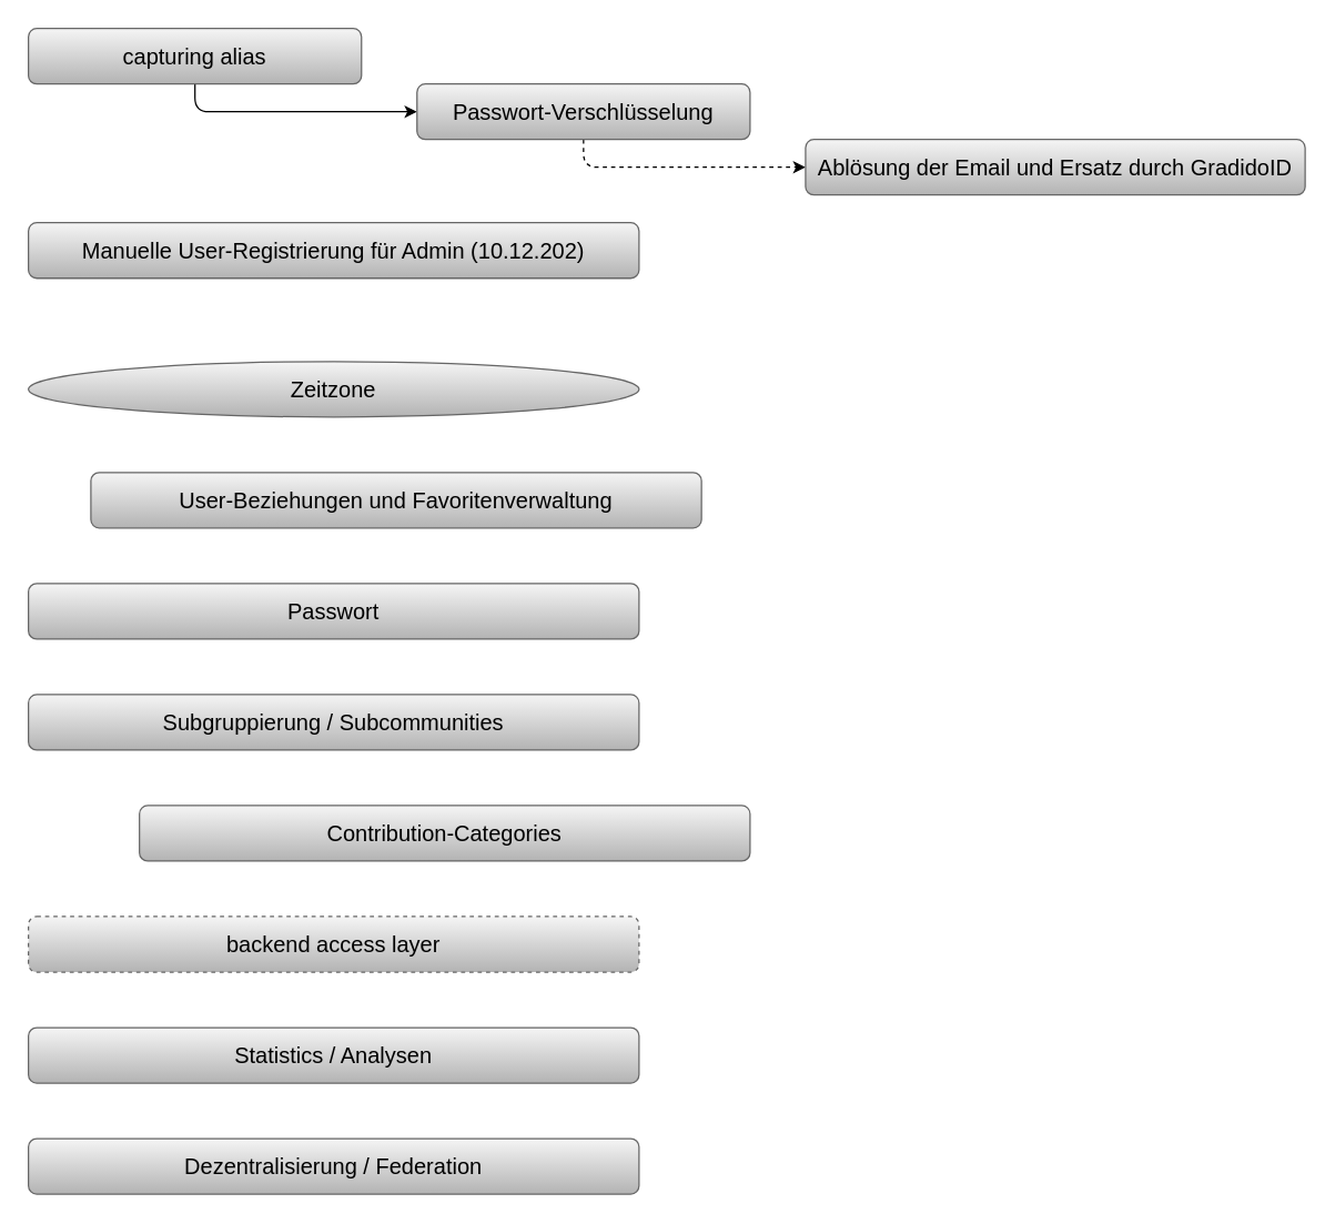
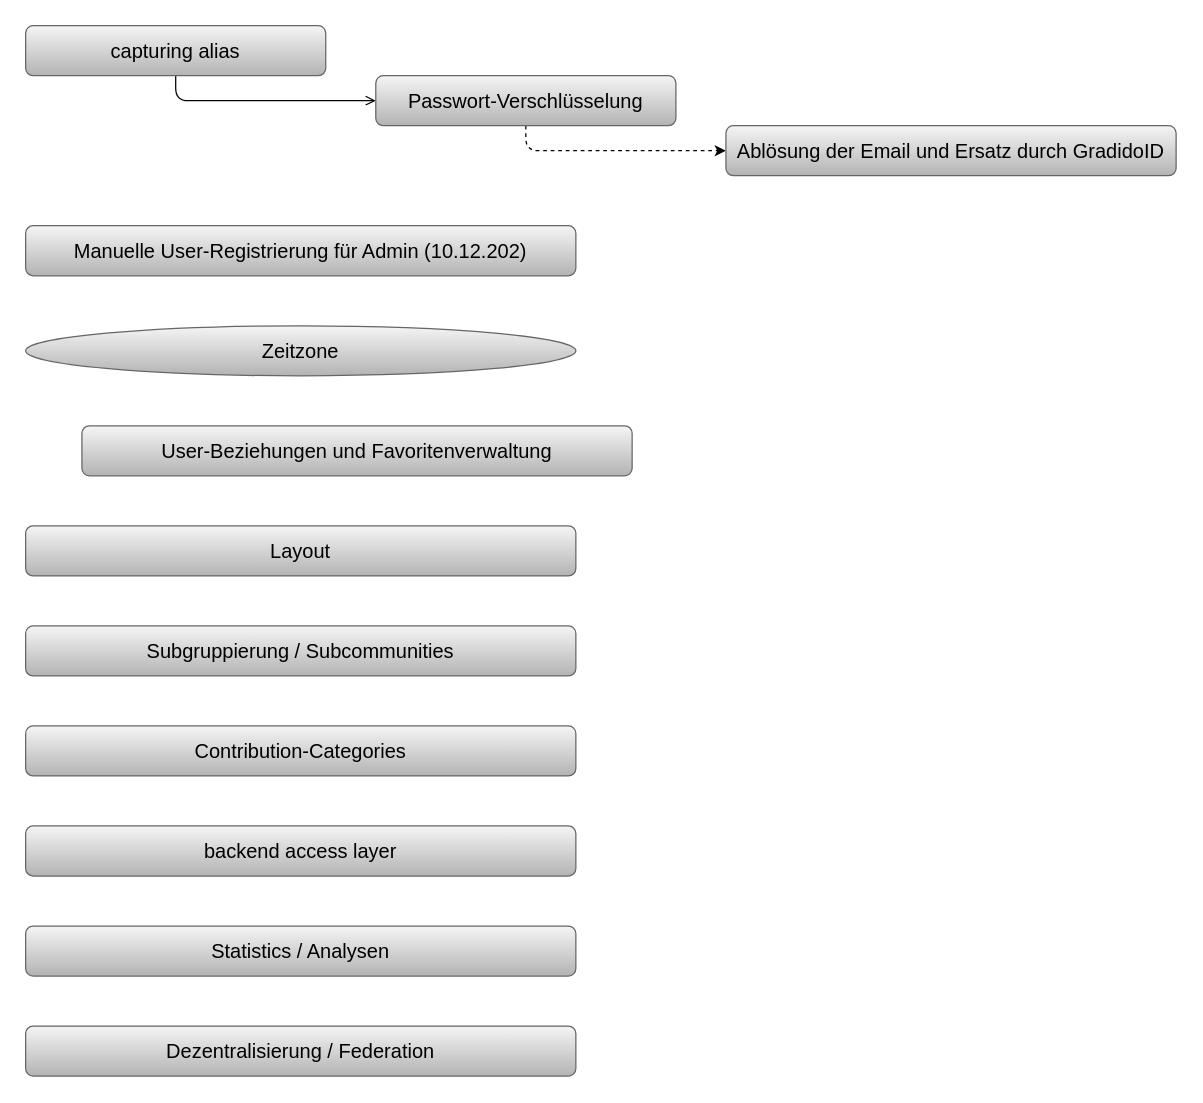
  <mxCell id="0" />
  <mxCell id="1" parent="0" />
- <mxCell id="2" style="edgeStyle=none;html=1;entryX=0;entryY=0.5;entryDx=0;entryDy=0;fontSize=16;" edge="1" parent="1" source="3" target="9"><mxGeometry relative="1" as="geometry"><Array as="points"><mxPoint x="140" y="80" /></Array></mxGeometry></mxCell>
+ <mxCell id="2" style="edgeStyle=none;html=1;entryX=0;entryY=0.5;entryDx=0;entryDy=0;fontSize=16;endArrow=open;" edge="1" parent="1" source="3" target="9"><mxGeometry relative="1" as="geometry"><Array as="points"><mxPoint x="140" y="80" /></Array></mxGeometry></mxCell>
  <mxCell id="3" value="capturing alias" style="rounded=1;whiteSpace=wrap;html=1;fillColor=#f5f5f5;gradientColor=#b3b3b3;strokeColor=#666666;fontSize=16;" vertex="1" parent="1"><mxGeometry x="20" y="20" width="240" height="40" as="geometry" /></mxCell>
- <mxCell id="4" value="Manuelle User-Registrierung für Admin (10.12.202)" style="rounded=1;whiteSpace=wrap;html=1;fillColor=#f5f5f5;gradientColor=#b3b3b3;strokeColor=#666666;fontSize=16;" vertex="1" parent="1"><mxGeometry x="20" y="160" width="440" height="40" as="geometry" /></mxCell>
+ <mxCell id="4" value="Manuelle User-Registrierung für Admin (10.12.202)" style="rounded=1;whiteSpace=wrap;html=1;fillColor=#f5f5f5;gradientColor=#b3b3b3;strokeColor=#666666;fontSize=16;" vertex="1" parent="1"><mxGeometry x="20" y="180" width="440" height="40" as="geometry" /></mxCell>
  <mxCell id="5" value="Zeitzone" style="ellipse;whiteSpace=wrap;html=1;fillColor=#f5f5f5;gradientColor=#b3b3b3;strokeColor=#666666;fontSize=16;" vertex="1" parent="1"><mxGeometry x="20" y="260" width="440" height="40" as="geometry" /></mxCell>
  <mxCell id="6" value="User-Beziehungen und Favoritenverwaltung" style="rounded=1;whiteSpace=wrap;html=1;fillColor=#f5f5f5;gradientColor=#b3b3b3;strokeColor=#666666;fontSize=16;" vertex="1" parent="1"><mxGeometry x="65" y="340" width="440" height="40" as="geometry" /></mxCell>
- <mxCell id="7" value="Passwort" style="rounded=1;whiteSpace=wrap;html=1;fillColor=#f5f5f5;gradientColor=#b3b3b3;strokeColor=#666666;fontSize=16;" vertex="1" parent="1"><mxGeometry x="20" y="420" width="440" height="40" as="geometry" /></mxCell>
+ <mxCell id="7" value="Layout" style="rounded=1;whiteSpace=wrap;html=1;fillColor=#f5f5f5;gradientColor=#b3b3b3;strokeColor=#666666;fontSize=16;" vertex="1" parent="1"><mxGeometry x="20" y="420" width="440" height="40" as="geometry" /></mxCell>
  <mxCell id="8" style="edgeStyle=none;html=1;entryX=0;entryY=0.5;entryDx=0;entryDy=0;fontSize=16;dashed=1;" edge="1" parent="1" source="9" target="14"><mxGeometry relative="1" as="geometry"><Array as="points"><mxPoint x="420" y="120" /></Array></mxGeometry></mxCell>
  <mxCell id="9" value="Passwort-Verschlüsselung" style="rounded=1;whiteSpace=wrap;html=1;fillColor=#f5f5f5;gradientColor=#b3b3b3;strokeColor=#666666;fontSize=16;" vertex="1" parent="1"><mxGeometry x="300" y="60" width="240" height="40" as="geometry" /></mxCell>
  <mxCell id="10" value="Subgruppierung / Subcommunities" style="rounded=1;whiteSpace=wrap;html=1;fillColor=#f5f5f5;gradientColor=#b3b3b3;strokeColor=#666666;fontSize=16;" vertex="1" parent="1"><mxGeometry x="20" y="500" width="440" height="40" as="geometry" /></mxCell>
- <mxCell id="11" value="Contribution-Categories" style="rounded=1;whiteSpace=wrap;html=1;fillColor=#f5f5f5;gradientColor=#b3b3b3;strokeColor=#666666;fontSize=16;" vertex="1" parent="1"><mxGeometry x="100" y="580" width="440" height="40" as="geometry" /></mxCell>
- <mxCell id="12" value="backend access layer" style="rounded=1;whiteSpace=wrap;html=1;fillColor=#f5f5f5;gradientColor=#b3b3b3;strokeColor=#666666;fontSize=16;dashed=1;" vertex="1" parent="1"><mxGeometry x="20" y="660" width="440" height="40" as="geometry" /></mxCell>
+ <mxCell id="11" value="Contribution-Categories" style="rounded=1;whiteSpace=wrap;html=1;fillColor=#f5f5f5;gradientColor=#b3b3b3;strokeColor=#666666;fontSize=16;" vertex="1" parent="1"><mxGeometry x="20" y="580" width="440" height="40" as="geometry" /></mxCell>
+ <mxCell id="12" value="backend access layer" style="rounded=1;whiteSpace=wrap;html=1;fillColor=#f5f5f5;gradientColor=#b3b3b3;strokeColor=#666666;fontSize=16;" vertex="1" parent="1"><mxGeometry x="20" y="660" width="440" height="40" as="geometry" /></mxCell>
  <mxCell id="13" value="Statistics / Analysen" style="rounded=1;whiteSpace=wrap;html=1;fillColor=#f5f5f5;gradientColor=#b3b3b3;strokeColor=#666666;fontSize=16;" vertex="1" parent="1"><mxGeometry x="20" y="740" width="440" height="40" as="geometry" /></mxCell>
  <mxCell id="14" value="Ablösung der Email und Ersatz durch GradidoID" style="rounded=1;whiteSpace=wrap;html=1;fillColor=#f5f5f5;gradientColor=#b3b3b3;strokeColor=#666666;fontSize=16;" vertex="1" parent="1"><mxGeometry x="580" y="100" width="360" height="40" as="geometry" /></mxCell>
  <mxCell id="15" value="Dezentralisierung / Federation" style="rounded=1;whiteSpace=wrap;html=1;fillColor=#f5f5f5;gradientColor=#b3b3b3;strokeColor=#666666;fontSize=16;" vertex="1" parent="1"><mxGeometry x="20" y="820" width="440" height="40" as="geometry" /></mxCell>
